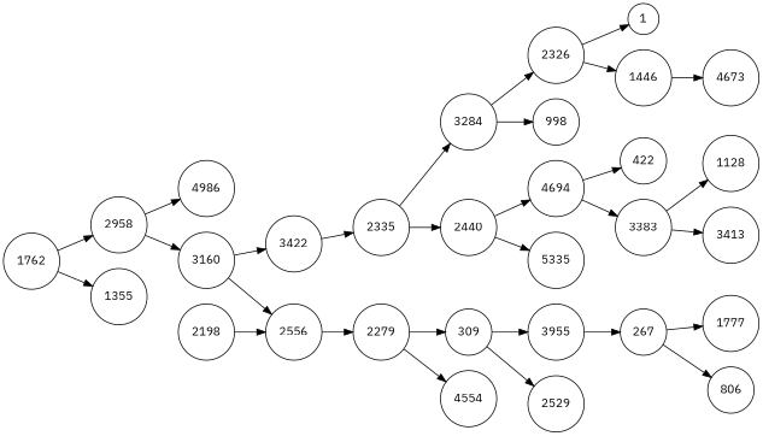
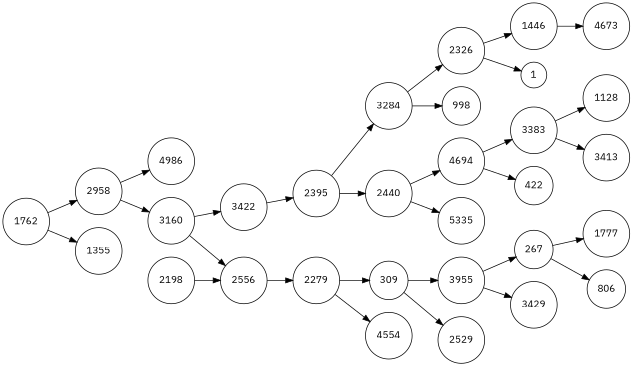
  digraph {
    fontname="IBM Plex Sans"
    rankdir=LR
    node [fontname="IBM Plex Sans" shape=circle]
    edge [fontname="IBM Plex Sans"]
    1762
    2958
    1355
    3160
    4986
    2556
    3422
    2279
-   2335
+   2335 [label=2395]
    309
    n11 [label=4554]
    2198
    3284
    2440
    3955
    2529
    267
+   3429
    1777
    806
    2326
    998
    4694
    n24 [label=5335]
    1446
    1
    3383
    422
    4673
    3413
    1128
    1762 -> 2958
    1762 -> 1355
    2958 -> 3160
    2958 -> 4986
    3160 -> 2556
    3160 -> 3422
    2556 -> 2279
    3422 -> 2335
    2279 -> 309
    2279 -> n11
    2335 -> 3284
    2335 -> 2440
    309 -> 3955
    309 -> 2529
    2198 -> 2556
    3284 -> 2326
    3284 -> 998
    2440 -> 4694
    2440 -> n24
    3955 -> 267
+   3955 -> 3429
    267 -> 1777
    267 -> 806
    2326 -> 1446
    2326 -> 1
    4694 -> 3383
    4694 -> 422
    1446 -> 4673
    3383 -> 3413
    3383 -> 1128
  }
